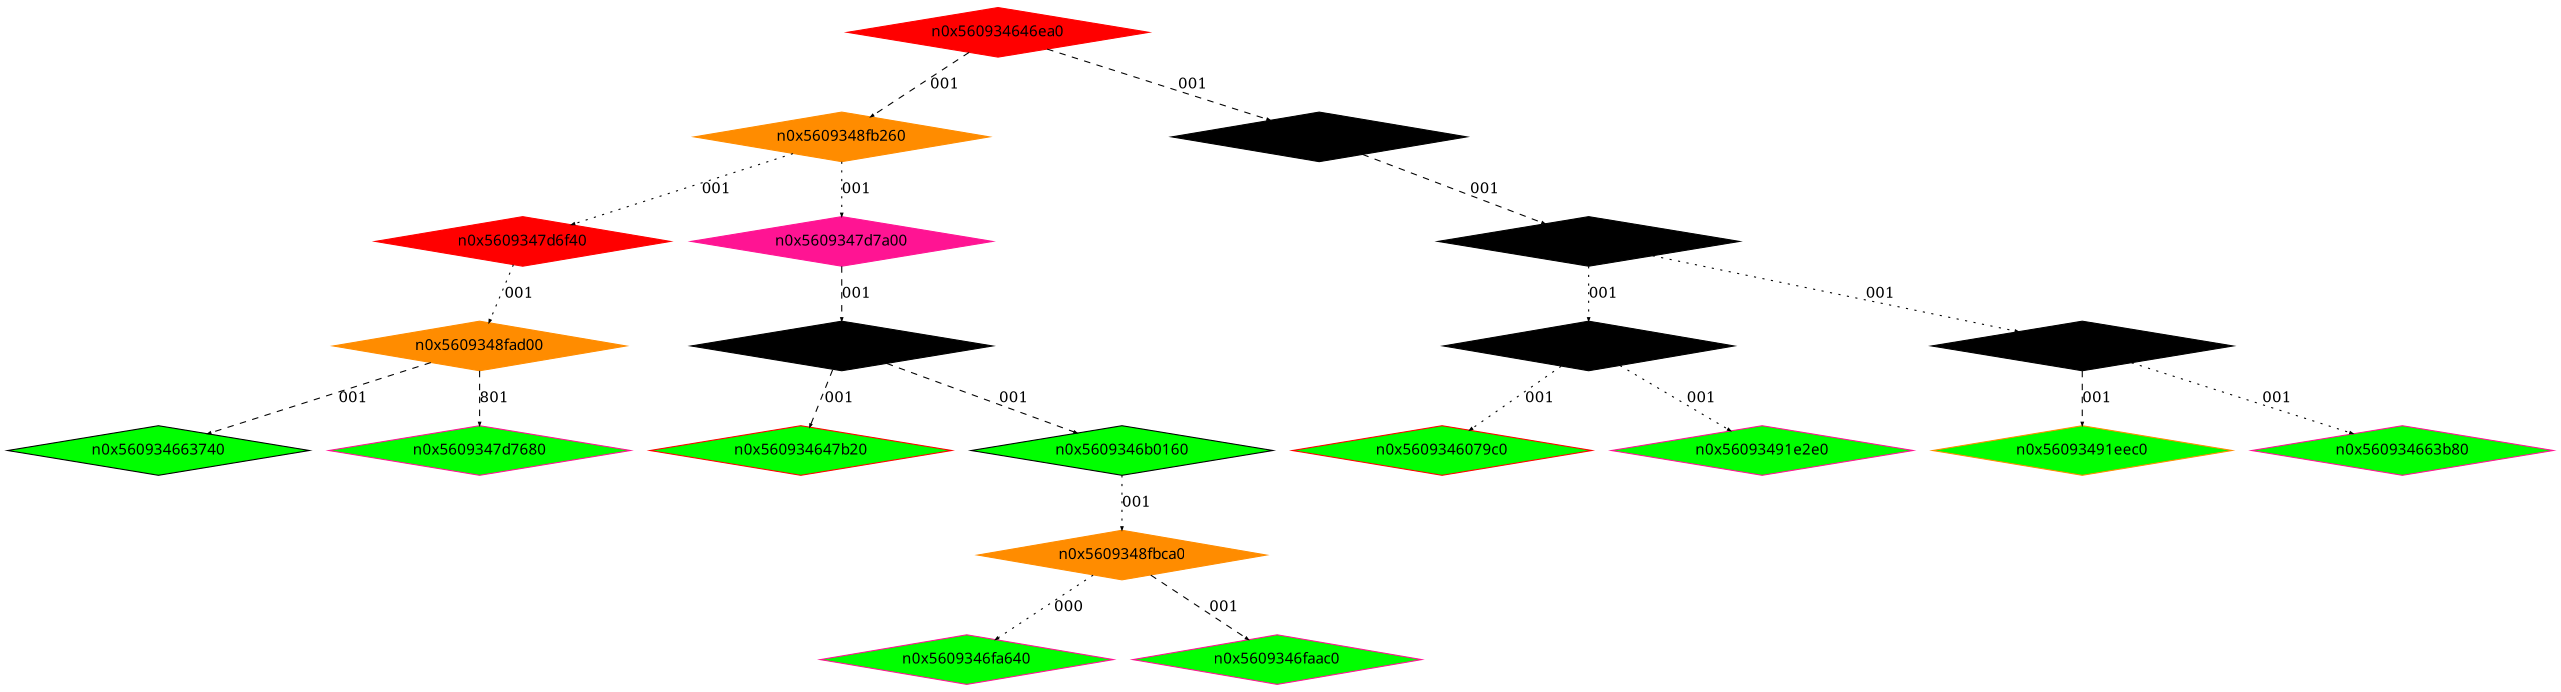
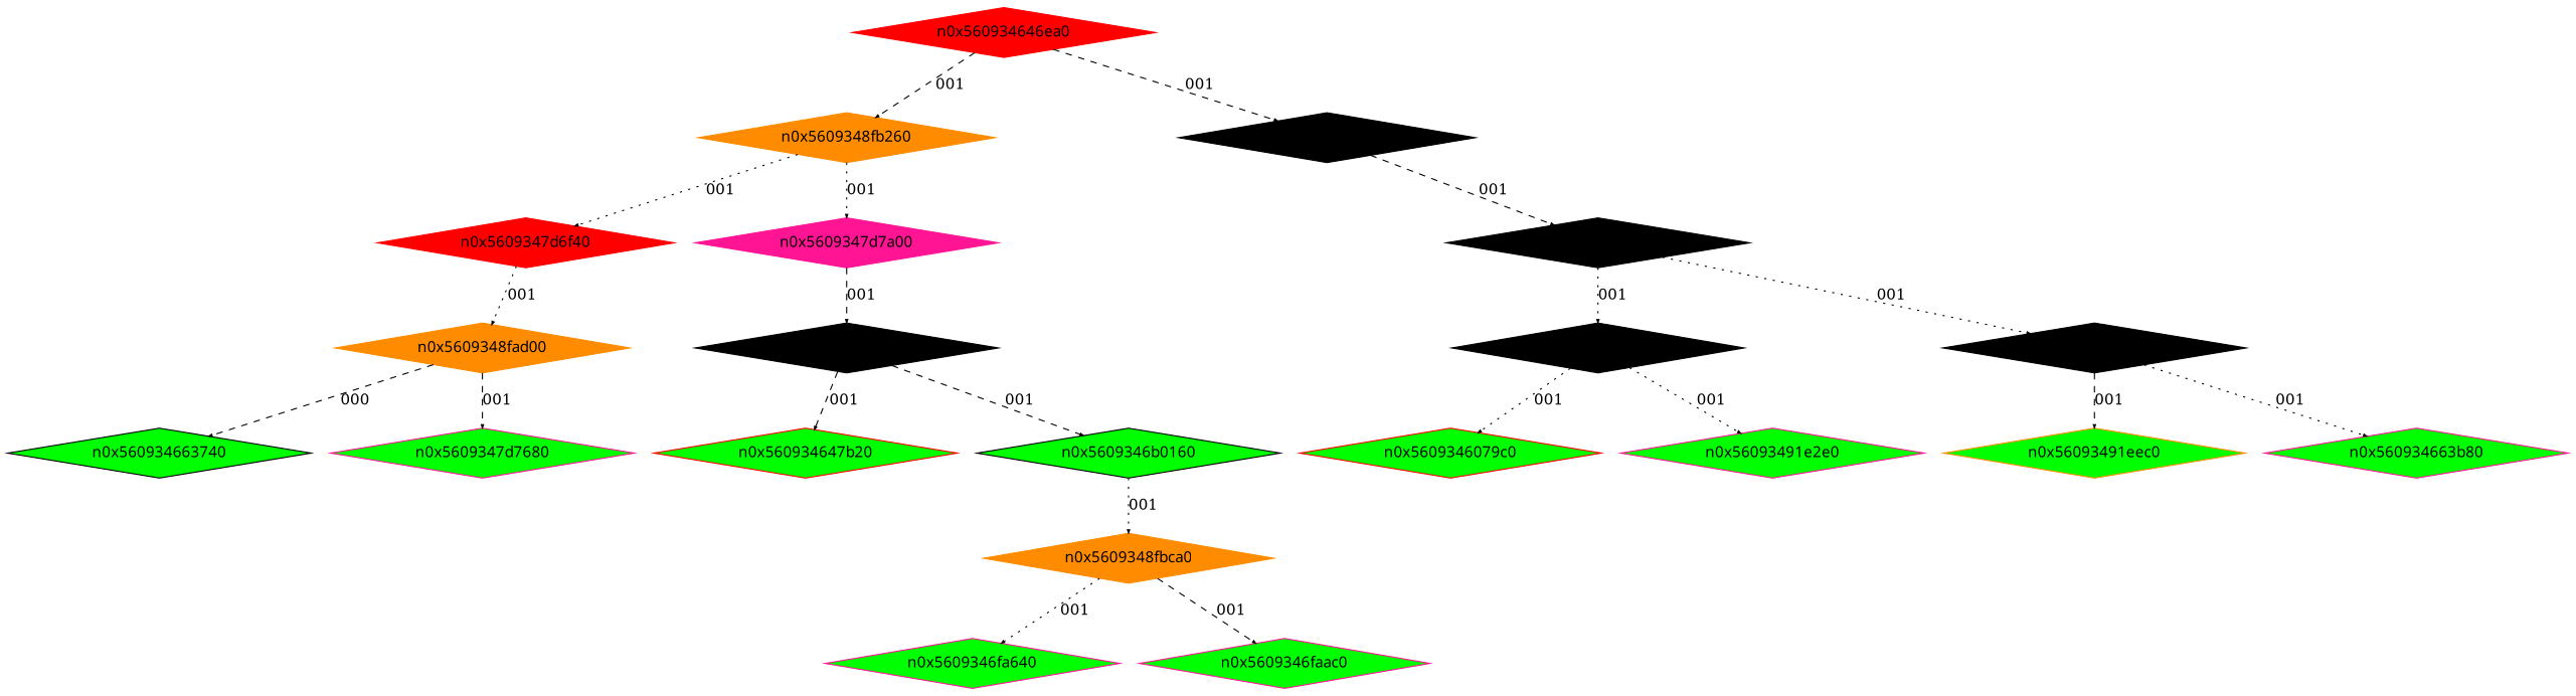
  digraph {
    node [color=black fontname=Terminus shape=diamond style=filled]
    edge [arrowsize=.3 style=dashed]
    n0x560934646ea0 [color=red height=.1 width=.1]
    n0x5609348fb260 [color=darkorange height=.1 width=.1]
    n0x5609348fb240 [height=.1 width=.1]
    n0x5609347d6f40 [color=red height=.1 width=.1]
    n0x5609347d7a00 [color=deeppink height=.1 width=.1]
    n0x5609347898a0 [height=.1 width=.1]
    n0x5609348fad00 [color=darkorange height=.1 width=.1]
    n0x560934742140 [height=.1 width=.1]
    n0x5609348fa7a0 [height=.1 width=.1]
    n0x56093491ee40 [height=.1 width=.1]
    n11 [color=red fillcolor=green height=.1 label=n0x5609346079c0 width=.1]
    n0x56093491e2e0 [color=deeppink fillcolor=green height=.1 width=.1]
    n0x56093491eec0 [color=darkorange fillcolor=green height=.1 width=.1]
    n0x560934663b80 [color=deeppink fillcolor=green height=.1 width=.1]
    n0x560934663740 [fillcolor=green height=.1 width=.1]
    n0x5609347d7680 [color=deeppink fillcolor=green height=.1 width=.1]
    n0x5609348fbca0 [color=darkorange height=.1 width=.1]
    n0x5609346fa640 [color=deeppink fillcolor=green height=.1 width=.1]
    n0x5609346faac0 [color=deeppink fillcolor=green height=.1 width=.1]
    n0x560934647b20 [color=red fillcolor=green height=.1 width=.1]
    n0x5609346b0160 [fillcolor=green height=.1 width=.1]
    n0x560934646ea0 -> n0x5609348fb260 [label=001]
    n0x560934646ea0 -> n0x5609348fb240 [label=001]
    n0x5609348fb260 -> n0x5609347d6f40 [label=001 style=dotted]
    n0x5609348fb260 -> n0x5609347d7a00 [label=001 style=dotted]
    n0x5609348fb240 -> n0x5609347898a0 [label=001]
    n0x5609347d6f40 -> n0x5609348fad00 [label=001 style=dotted]
    n0x5609347d7a00 -> n0x560934742140 [label=001]
    n0x5609347898a0 -> n0x5609348fa7a0 [label=001 style=dotted]
    n0x5609347898a0 -> n0x56093491ee40 [label=001 style=dotted]
-   n0x5609348fad00 -> n0x560934663740 [label=001]
-   n0x5609348fad00 -> n0x5609347d7680 [label=801]
+   n0x5609348fad00 -> n0x560934663740 [label=000]
+   n0x5609348fad00 -> n0x5609347d7680 [label=001]
    n0x560934742140 -> n0x560934647b20 [label=001]
    n0x560934742140 -> n0x5609346b0160 [label=001]
    n0x5609348fa7a0 -> n11 [label=001 style=dotted]
    n0x5609348fa7a0 -> n0x56093491e2e0 [label=001 style=dotted]
    n0x56093491ee40 -> n0x56093491eec0 [label=001]
    n0x56093491ee40 -> n0x560934663b80 [label=001 style=dotted]
-   n0x5609348fbca0 -> n0x5609346fa640 [label=000 style=dotted]
+   n0x5609348fbca0 -> n0x5609346fa640 [label=001 style=dotted]
    n0x5609348fbca0 -> n0x5609346faac0 [label=001]
    n0x5609346b0160 -> n0x5609348fbca0 [label=001 style=dotted]
  }
